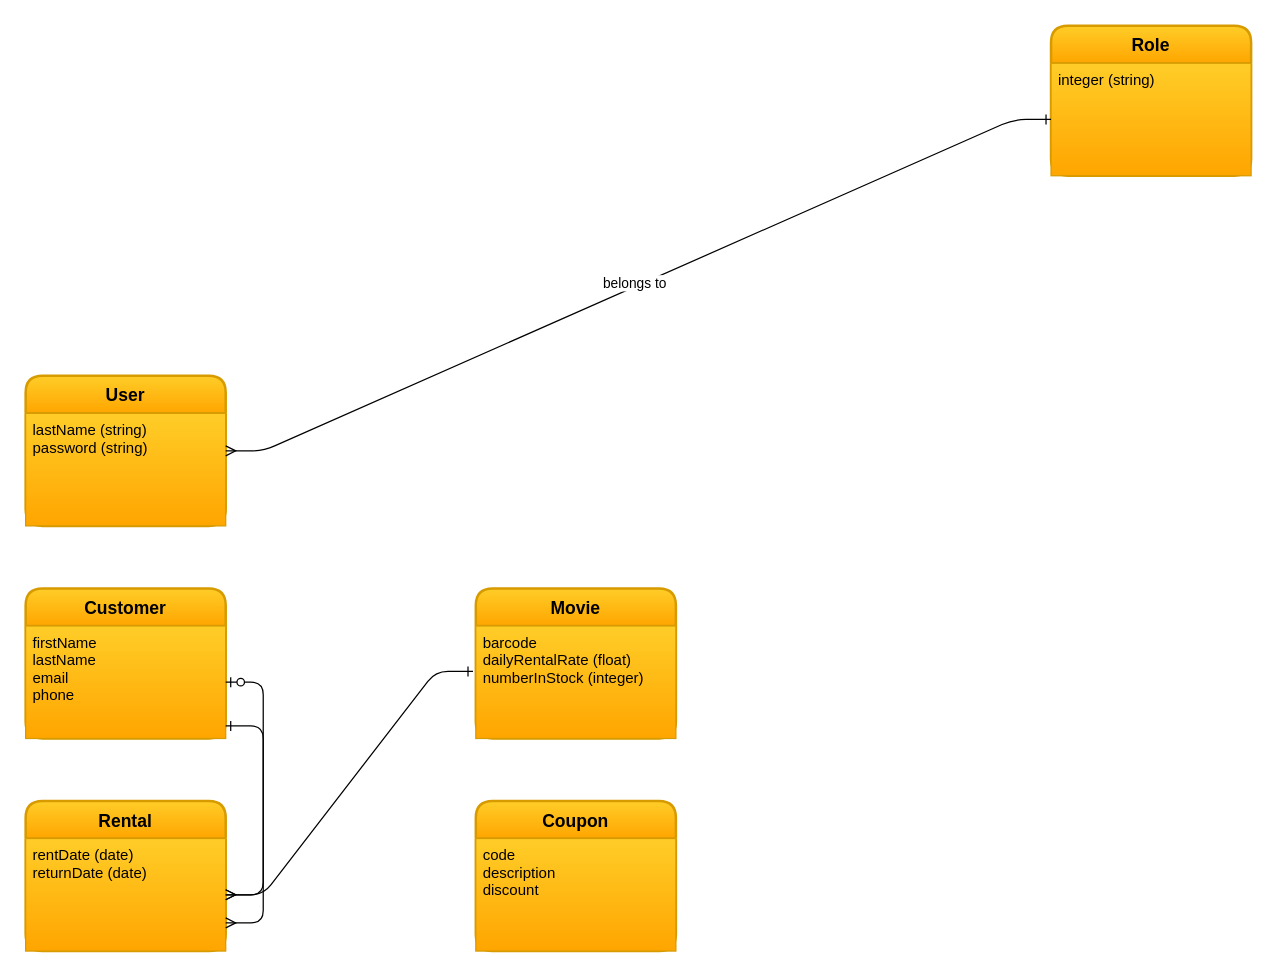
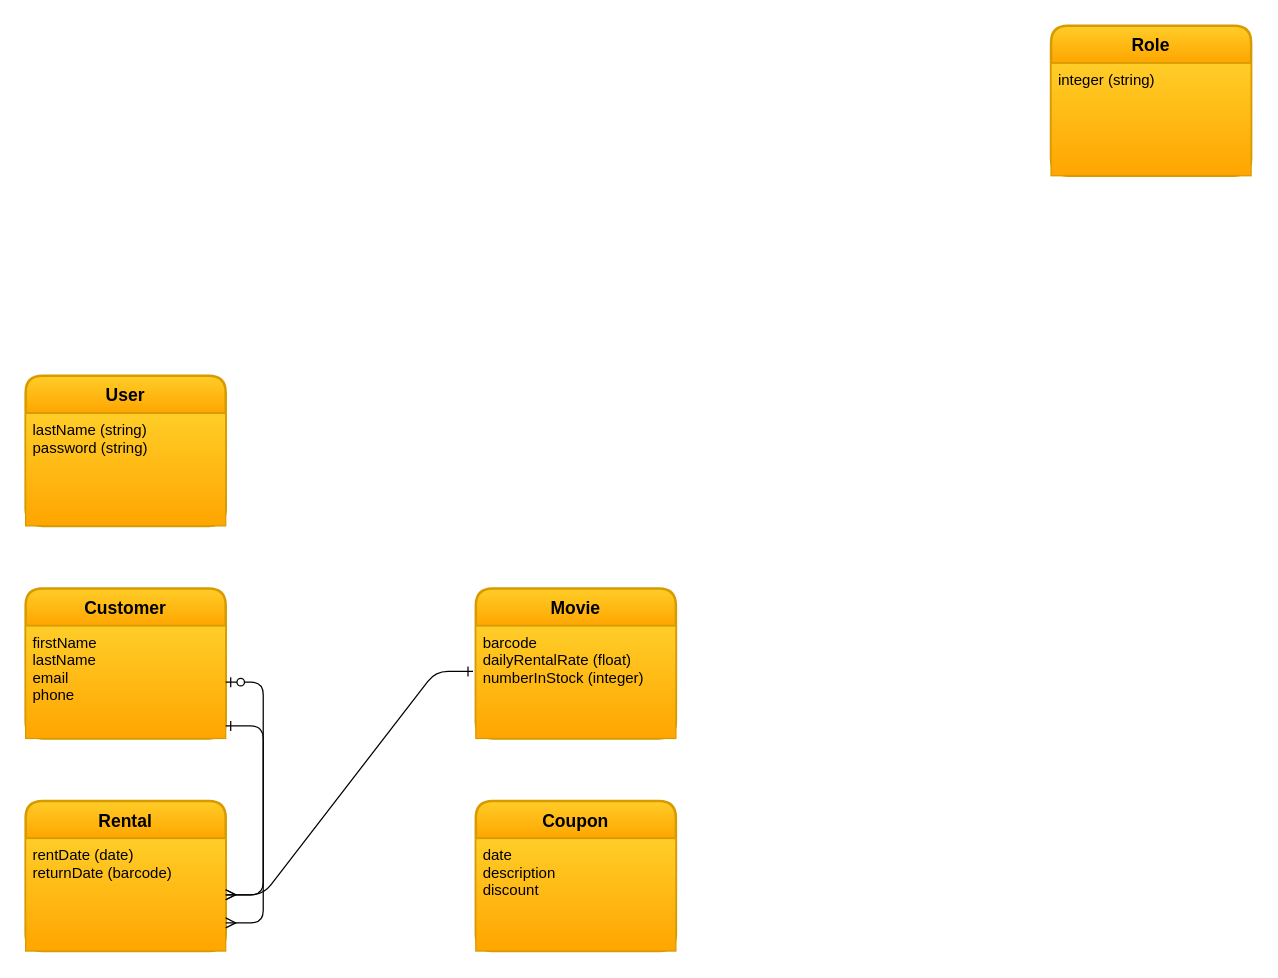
  <mxCell id="0" />
  <mxCell id="1" parent="0" />
  <mxCell id="2" value="User" style="swimlane;childLayout=stackLayout;horizontal=1;startSize=30;horizontalStack=0;rounded=1;fontSize=14;fontStyle=1;strokeWidth=2;resizeParent=0;resizeLast=1;shadow=0;dashed=0;align=center;labelBackgroundColor=none;fillColor=#ffcd28;strokeColor=#d79b00;gradientColor=#ffa500;" parent="1" vertex="1"><mxGeometry x="20" y="300" width="160" height="120" as="geometry" /></mxCell>
  <mxCell id="3" value="lastName (string)&#10;password (string)" style="align=left;spacingLeft=4;fontSize=12;verticalAlign=top;resizable=0;rotatable=0;part=1;fillColor=#ffcd28;strokeColor=#d79b00;gradientColor=#ffa500;" parent="2" vertex="1"><mxGeometry y="30" width="160" height="90" as="geometry" /></mxCell>
  <mxCell id="4" value="Movie" style="swimlane;childLayout=stackLayout;horizontal=1;startSize=30;horizontalStack=0;rounded=1;fontSize=14;fontStyle=1;strokeWidth=2;resizeParent=0;resizeLast=1;shadow=0;dashed=0;align=center;labelBackgroundColor=none;fillColor=#ffcd28;strokeColor=#d79b00;gradientColor=#ffa500;" parent="1" vertex="1"><mxGeometry x="380" y="470" width="160" height="120" as="geometry" /></mxCell>
  <mxCell id="5" value="barcode&#10;dailyRentalRate (float)&#10;numberInStock (integer)" style="align=left;spacingLeft=4;fontSize=12;verticalAlign=top;resizable=0;rotatable=0;part=1;fillColor=#ffcd28;strokeColor=#d79b00;gradientColor=#ffa500;" parent="4" vertex="1"><mxGeometry y="30" width="160" height="90" as="geometry" /></mxCell>
  <mxCell id="6" value="Customer" style="swimlane;childLayout=stackLayout;horizontal=1;startSize=30;horizontalStack=0;rounded=1;fontSize=14;fontStyle=1;strokeWidth=2;resizeParent=0;resizeLast=1;shadow=0;dashed=0;align=center;labelBackgroundColor=none;fillColor=#ffcd28;strokeColor=#d79b00;gradientColor=#ffa500;" parent="1" vertex="1"><mxGeometry x="20" y="470" width="160" height="120" as="geometry" /></mxCell>
  <mxCell id="7" value="firstName&#10;lastName&#10;email&#10;phone" style="align=left;spacingLeft=4;fontSize=12;verticalAlign=top;resizable=0;rotatable=0;part=1;fillColor=#ffcd28;strokeColor=#d79b00;gradientColor=#ffa500;" parent="6" vertex="1"><mxGeometry y="30" width="160" height="90" as="geometry" /></mxCell>
  <mxCell id="8" value="Role" style="swimlane;childLayout=stackLayout;horizontal=1;startSize=30;horizontalStack=0;rounded=1;fontSize=14;fontStyle=1;strokeWidth=2;resizeParent=0;resizeLast=1;shadow=0;dashed=0;align=center;labelBackgroundColor=none;fillColor=#ffcd28;strokeColor=#d79b00;gradientColor=#ffa500;" parent="1" vertex="1"><mxGeometry x="840" y="20" width="160" height="120" as="geometry" /></mxCell>
  <mxCell id="9" value="integer (string)" style="align=left;spacingLeft=4;fontSize=12;verticalAlign=top;resizable=0;rotatable=0;part=1;fillColor=#ffcd28;strokeColor=#d79b00;gradientColor=#ffa500;" parent="8" vertex="1"><mxGeometry y="30" width="160" height="90" as="geometry" /></mxCell>
  <mxCell id="10" value="Rental" style="swimlane;childLayout=stackLayout;horizontal=1;startSize=30;horizontalStack=0;rounded=1;fontSize=14;fontStyle=1;strokeWidth=2;resizeParent=0;resizeLast=1;shadow=0;dashed=0;align=center;labelBackgroundColor=none;fillColor=#ffcd28;strokeColor=#d79b00;gradientColor=#ffa500;" parent="1" vertex="1"><mxGeometry x="20" y="640" width="160" height="120" as="geometry" /></mxCell>
- <mxCell id="11" value="rentDate (date)&#10;returnDate (date)" style="align=left;spacingLeft=4;fontSize=12;verticalAlign=top;resizable=0;rotatable=0;part=1;fillColor=#ffcd28;strokeColor=#d79b00;gradientColor=#ffa500;" parent="10" vertex="1"><mxGeometry y="30" width="160" height="90" as="geometry" /></mxCell>
+ <mxCell id="11" value="rentDate (date)&#10;returnDate (barcode)" style="align=left;spacingLeft=4;fontSize=12;verticalAlign=top;resizable=0;rotatable=0;part=1;fillColor=#ffcd28;strokeColor=#d79b00;gradientColor=#ffa500;" parent="10" vertex="1"><mxGeometry y="30" width="160" height="90" as="geometry" /></mxCell>
  <mxCell id="12" value="Coupon" style="swimlane;childLayout=stackLayout;horizontal=1;startSize=30;horizontalStack=0;rounded=1;fontSize=14;fontStyle=1;strokeWidth=2;resizeParent=0;resizeLast=1;shadow=0;dashed=0;align=center;labelBackgroundColor=none;fillColor=#ffcd28;strokeColor=#d79b00;gradientColor=#ffa500;" parent="1" vertex="1"><mxGeometry x="380" y="640" width="160" height="120" as="geometry" /></mxCell>
- <mxCell id="13" value="code&#10;description&#10;discount" style="align=left;spacingLeft=4;fontSize=12;verticalAlign=top;resizable=0;rotatable=0;part=1;fillColor=#ffcd28;strokeColor=#d79b00;gradientColor=#ffa500;" parent="12" vertex="1"><mxGeometry y="30" width="160" height="90" as="geometry" /></mxCell>
- <mxCell id="14" value="" style="edgeStyle=entityRelationEdgeStyle;fontSize=12;html=1;endArrow=ERone;startArrow=ERmany;exitX=1;exitY=0.5;exitDx=0;exitDy=0;entryX=0;entryY=0.5;entryDx=0;entryDy=0;endFill=0;" edge="1" parent="1" source="2" target="9"><mxGeometry width="100" height="100" relative="1" as="geometry"><mxPoint x="170" y="450" as="sourcePoint" /><mxPoint x="270" y="350" as="targetPoint" /></mxGeometry></mxCell>
- <mxCell id="15" value="belongs to" style="edgeLabel;html=1;align=center;verticalAlign=middle;resizable=0;points=[];" vertex="1" connectable="0" parent="14"><mxGeometry x="-0.008" y="3" relative="1" as="geometry"><mxPoint as="offset" /></mxGeometry></mxCell>
+ <mxCell id="13" value="date&#10;description&#10;discount" style="align=left;spacingLeft=4;fontSize=12;verticalAlign=top;resizable=0;rotatable=0;part=1;fillColor=#ffcd28;strokeColor=#d79b00;gradientColor=#ffa500;" parent="12" vertex="1"><mxGeometry y="30" width="160" height="90" as="geometry" /></mxCell>
  <mxCell id="16" value="" style="edgeStyle=entityRelationEdgeStyle;fontSize=12;html=1;endArrow=ERone;startArrow=ERmany;entryX=-0.014;entryY=0.404;entryDx=0;entryDy=0;entryPerimeter=0;exitX=1;exitY=0.5;exitDx=0;exitDy=0;endFill=0;" edge="1" parent="1" source="11" target="5"><mxGeometry width="100" height="100" relative="1" as="geometry"><mxPoint x="220" y="540" as="sourcePoint" /><mxPoint x="300" y="370" as="targetPoint" /></mxGeometry></mxCell>
  <mxCell id="17" value="" style="edgeStyle=entityRelationEdgeStyle;fontSize=12;html=1;endArrow=ERmany;startArrow=ERone;startFill=0;" edge="1" parent="1" target="11"><mxGeometry width="100" height="100" relative="1" as="geometry"><mxPoint x="180" y="580" as="sourcePoint" /><mxPoint x="180" y="693.333" as="targetPoint" /></mxGeometry></mxCell>
  <mxCell id="18" value="" style="edgeStyle=entityRelationEdgeStyle;fontSize=12;html=1;endArrow=ERzeroToOne;startArrow=ERmany;exitX=1;exitY=0.75;exitDx=0;exitDy=0;endFill=1;" edge="1" parent="1" source="11" target="7"><mxGeometry width="100" height="100" relative="1" as="geometry"><mxPoint x="90" y="880" as="sourcePoint" /><mxPoint x="190" y="780" as="targetPoint" /></mxGeometry></mxCell>
